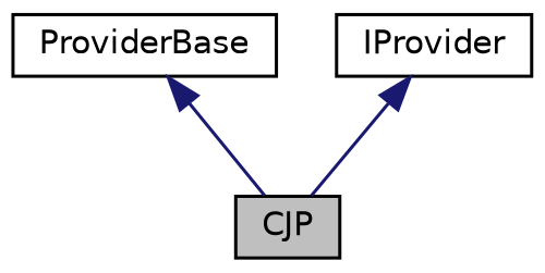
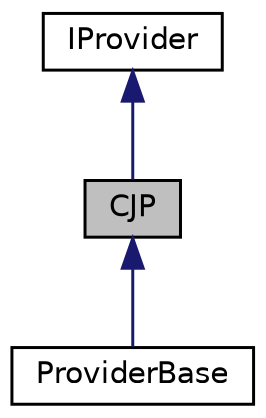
  digraph {
    node [color=black fillcolor=white fontname=Helvetica fontsize=10 shape=record style=filled]
    edge [color=midnightblue dir=back fontname=Helvetica fontsize=10 labelfontname=Helvetica labelfontsize=10 style=solid]
    n1 [fillcolor=grey75 fontcolor=black height=0.2 label=CJP width=0.4]
    n2 [height=0.2 label=ProviderBase width=0.4]
    n3 [height=0.2 label=IProvider width=0.4]
-   n2 -> n1
+   n1 -> n2
    n3 -> n1
  }
